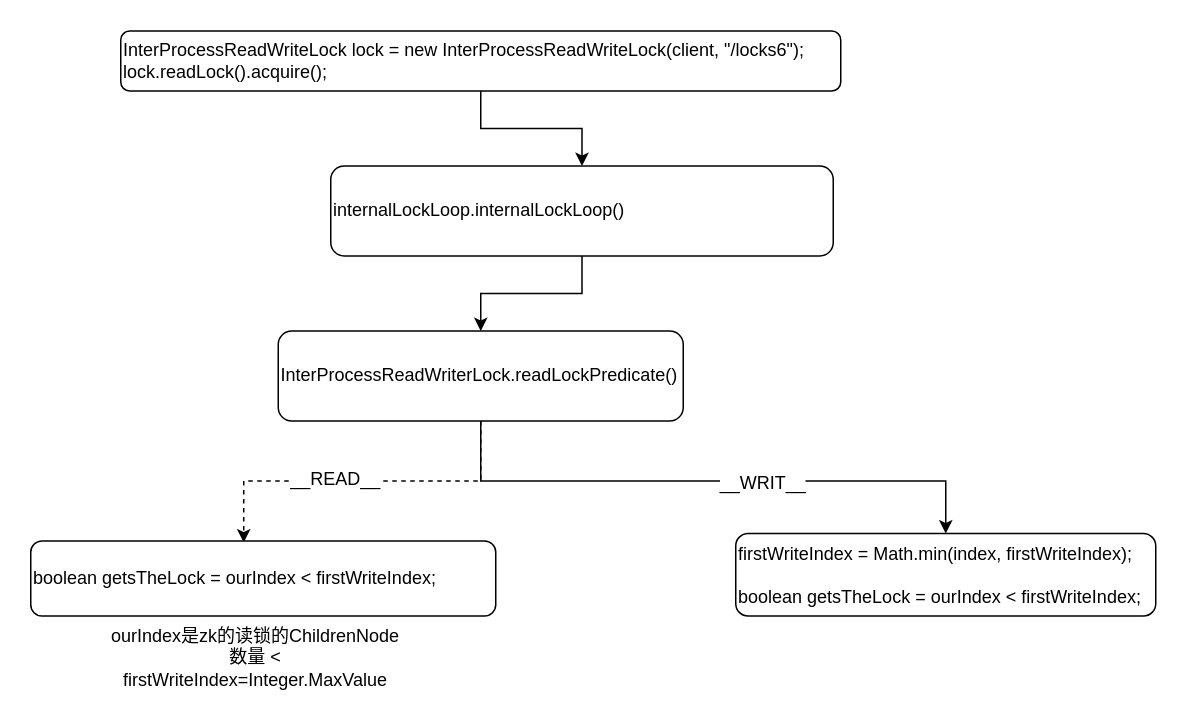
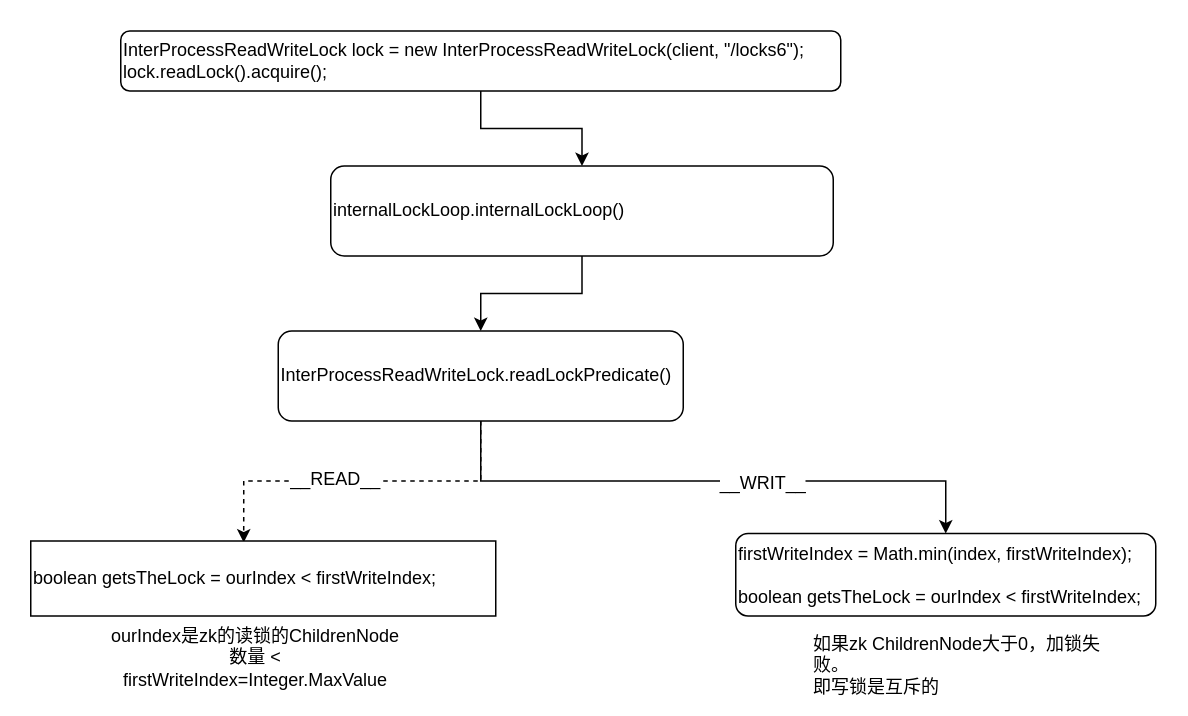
  <mxCell id="0" />
  <mxCell id="1" parent="0" />
  <mxCell id="2" style="edgeStyle=orthogonalEdgeStyle;rounded=0;orthogonalLoop=1;jettySize=auto;html=1;entryX=0.5;entryY=0;entryDx=0;entryDy=0;" edge="1" parent="1" source="3" target="5"><mxGeometry relative="1" as="geometry" /></mxCell>
  <mxCell id="3" value="&lt;div&gt;InterProcessReadWriteLock lock = new InterProcessReadWriteLock(client, &quot;/locks6&quot;);&lt;/div&gt;&lt;div&gt;lock.readLock().acquire();&lt;/div&gt;" style="rounded=1;whiteSpace=wrap;html=1;align=left;" vertex="1" parent="1"><mxGeometry x="80" y="20" width="480" height="40" as="geometry" /></mxCell>
  <mxCell id="4" style="edgeStyle=orthogonalEdgeStyle;rounded=0;orthogonalLoop=1;jettySize=auto;html=1;entryX=0.5;entryY=0;entryDx=0;entryDy=0;" edge="1" parent="1" source="5" target="10"><mxGeometry relative="1" as="geometry" /></mxCell>
  <mxCell id="5" value="internalLockLoop.internalLockLoop()" style="rounded=1;whiteSpace=wrap;html=1;align=left;" vertex="1" parent="1"><mxGeometry x="220" y="110" width="335" height="60" as="geometry" /></mxCell>
  <mxCell id="6" style="edgeStyle=orthogonalEdgeStyle;rounded=0;orthogonalLoop=1;jettySize=auto;html=1;entryX=0.458;entryY=0.02;entryDx=0;entryDy=0;entryPerimeter=0;dashed=1;" edge="1" parent="1" source="10" target="11"><mxGeometry relative="1" as="geometry"><mxPoint x="160" y="350" as="targetPoint" /></mxGeometry></mxCell>
  <mxCell id="7" value="__READ__" style="text;html=1;resizable=0;points=[];align=center;verticalAlign=middle;labelBackgroundColor=#ffffff;" vertex="1" connectable="0" parent="6"><mxGeometry x="0.152" y="-2" relative="1" as="geometry"><mxPoint as="offset" /></mxGeometry></mxCell>
  <mxCell id="8" style="edgeStyle=orthogonalEdgeStyle;rounded=0;orthogonalLoop=1;jettySize=auto;html=1;" edge="1" parent="1" target="13"><mxGeometry relative="1" as="geometry"><mxPoint x="320" y="280" as="sourcePoint" /><Array as="points"><mxPoint x="320" y="320" /><mxPoint x="630" y="320" /></Array></mxGeometry></mxCell>
  <mxCell id="9" value="__WRIT__" style="text;html=1;resizable=0;points=[];align=center;verticalAlign=middle;labelBackgroundColor=#ffffff;" vertex="1" connectable="0" parent="8"><mxGeometry x="0.179" y="-1" relative="1" as="geometry"><mxPoint as="offset" /></mxGeometry></mxCell>
- <mxCell id="10" value="InterProcessReadWriterLock.readLockPredicate()" style="rounded=1;whiteSpace=wrap;html=1;align=left;" vertex="1" parent="1"><mxGeometry x="185" y="220" width="270" height="60" as="geometry" /></mxCell>
- <mxCell id="11" value="boolean getsTheLock = ourIndex &amp;lt; firstWriteIndex;" style="rounded=1;whiteSpace=wrap;html=1;align=left;" vertex="1" parent="1"><mxGeometry x="20" y="360" width="310" height="50" as="geometry" /></mxCell>
+ <mxCell id="10" value="InterProcessReadWriteLock.readLockPredicate()" style="rounded=1;whiteSpace=wrap;html=1;align=left;" vertex="1" parent="1"><mxGeometry x="185" y="220" width="270" height="60" as="geometry" /></mxCell>
+ <mxCell id="11" value="boolean getsTheLock = ourIndex &amp;lt; firstWriteIndex;" style="whiteSpace=wrap;html=1;align=left;rounded=0;" vertex="1" parent="1"><mxGeometry x="20" y="360" width="310" height="50" as="geometry" /></mxCell>
  <mxCell id="12" value="ourIndex是zk的读锁的ChildrenNode数量 &amp;lt; firstWriteIndex=Integer.MaxValue" style="text;html=1;strokeColor=none;fillColor=none;align=center;verticalAlign=middle;whiteSpace=wrap;rounded=0;" vertex="1" parent="1"><mxGeometry x="70" y="420" width="200" height="35" as="geometry" /></mxCell>
  <mxCell id="13" value="firstWriteIndex = Math.min(index, firstWriteIndex);&lt;br&gt;&lt;br&gt;boolean getsTheLock = ourIndex &amp;lt; firstWriteIndex;" style="rounded=1;whiteSpace=wrap;html=1;align=left;" vertex="1" parent="1"><mxGeometry x="490" y="355" width="280" height="55" as="geometry" /></mxCell>
+ <mxCell id="14" value="如果zk ChildrenNode大于0，加锁失败。&lt;br&gt;即写锁是互斥的" style="text;html=1;strokeColor=none;fillColor=none;align=left;verticalAlign=middle;whiteSpace=wrap;rounded=0;" vertex="1" parent="1"><mxGeometry x="540" y="430" width="210" height="25" as="geometry" /></mxCell>
